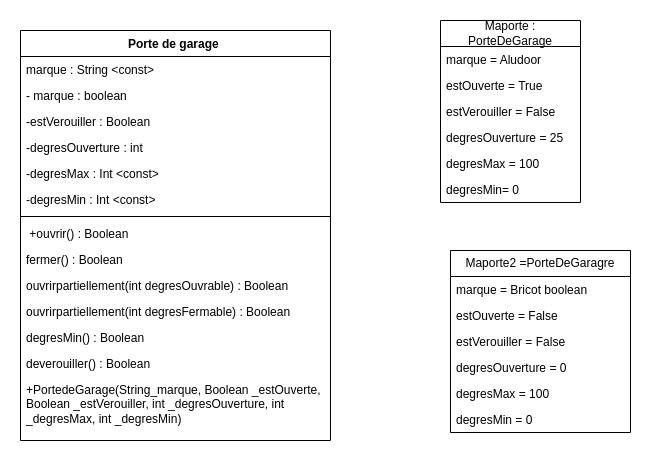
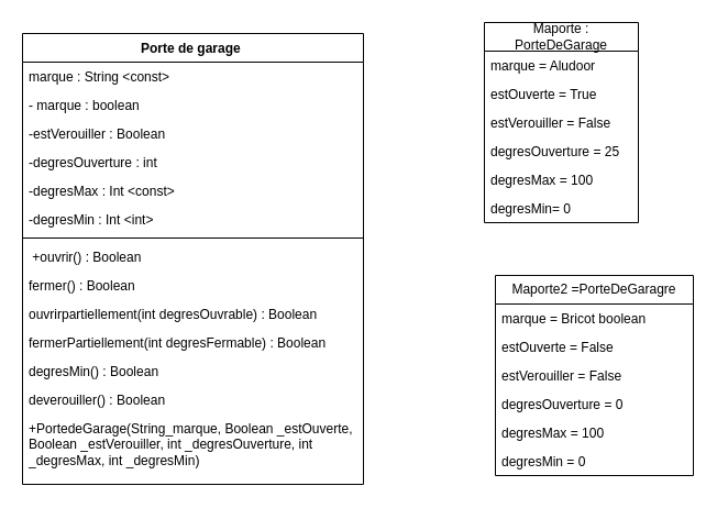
  <mxCell id="0" />
  <mxCell id="1" parent="0" />
  <mxCell id="2" value="Porte de garage&amp;nbsp;" style="swimlane;fontStyle=1;align=center;verticalAlign=top;childLayout=stackLayout;horizontal=1;startSize=26;horizontalStack=0;resizeParent=1;resizeParentMax=0;resizeLast=0;collapsible=1;marginBottom=0;whiteSpace=wrap;html=1;" vertex="1" parent="1"><mxGeometry x="20" y="30" width="310" height="410" as="geometry" /></mxCell>
  <mxCell id="3" value="marque : String &amp;lt;const&amp;gt;" style="text;strokeColor=none;fillColor=none;align=left;verticalAlign=top;spacingLeft=4;spacingRight=4;overflow=hidden;rotatable=0;points=[[0,0.5],[1,0.5]];portConstraint=eastwest;whiteSpace=wrap;html=1;" vertex="1" parent="2"><mxGeometry y="26" width="310" height="26" as="geometry" /></mxCell>
  <mxCell id="4" value="- marque : boolean" style="text;strokeColor=none;fillColor=none;align=left;verticalAlign=top;spacingLeft=4;spacingRight=4;overflow=hidden;rotatable=0;points=[[0,0.5],[1,0.5]];portConstraint=eastwest;whiteSpace=wrap;html=1;" vertex="1" parent="2"><mxGeometry y="52" width="310" height="26" as="geometry" /></mxCell>
  <mxCell id="5" value="-estVerouiller : Boolean&amp;nbsp;" style="text;strokeColor=none;fillColor=none;align=left;verticalAlign=top;spacingLeft=4;spacingRight=4;overflow=hidden;rotatable=0;points=[[0,0.5],[1,0.5]];portConstraint=eastwest;whiteSpace=wrap;html=1;" vertex="1" parent="2"><mxGeometry y="78" width="310" height="26" as="geometry" /></mxCell>
  <mxCell id="6" value="-degresOuverture : int" style="text;strokeColor=none;fillColor=none;align=left;verticalAlign=top;spacingLeft=4;spacingRight=4;overflow=hidden;rotatable=0;points=[[0,0.5],[1,0.5]];portConstraint=eastwest;whiteSpace=wrap;html=1;" vertex="1" parent="2"><mxGeometry y="104" width="310" height="26" as="geometry" /></mxCell>
  <mxCell id="7" value="-degresMax : Int &amp;lt;const&amp;gt;" style="text;strokeColor=none;fillColor=none;align=left;verticalAlign=top;spacingLeft=4;spacingRight=4;overflow=hidden;rotatable=0;points=[[0,0.5],[1,0.5]];portConstraint=eastwest;whiteSpace=wrap;html=1;" vertex="1" parent="2"><mxGeometry y="130" width="310" height="26" as="geometry" /></mxCell>
- <mxCell id="8" value="-degresMin : Int &amp;lt;const&amp;gt;" style="text;strokeColor=none;fillColor=none;align=left;verticalAlign=top;spacingLeft=4;spacingRight=4;overflow=hidden;rotatable=0;points=[[0,0.5],[1,0.5]];portConstraint=eastwest;whiteSpace=wrap;html=1;" vertex="1" parent="2"><mxGeometry y="156" width="310" height="26" as="geometry" /></mxCell>
+ <mxCell id="8" value="-degresMin : Int &amp;lt;int&amp;gt;" style="text;strokeColor=none;fillColor=none;align=left;verticalAlign=top;spacingLeft=4;spacingRight=4;overflow=hidden;rotatable=0;points=[[0,0.5],[1,0.5]];portConstraint=eastwest;whiteSpace=wrap;html=1;" vertex="1" parent="2"><mxGeometry y="156" width="310" height="26" as="geometry" /></mxCell>
  <mxCell id="9" value="" style="line;strokeWidth=1;fillColor=none;align=left;verticalAlign=middle;spacingTop=-1;spacingLeft=3;spacingRight=3;rotatable=0;labelPosition=right;points=[];portConstraint=eastwest;strokeColor=inherit;" vertex="1" parent="2"><mxGeometry y="182" width="310" height="8" as="geometry" /></mxCell>
  <mxCell id="10" value="&amp;nbsp;+ouvrir() : Boolean" style="text;strokeColor=none;fillColor=none;align=left;verticalAlign=top;spacingLeft=4;spacingRight=4;overflow=hidden;rotatable=0;points=[[0,0.5],[1,0.5]];portConstraint=eastwest;whiteSpace=wrap;html=1;" vertex="1" parent="2"><mxGeometry y="190" width="310" height="26" as="geometry" /></mxCell>
  <mxCell id="11" value="fermer() : Boolean" style="text;strokeColor=none;fillColor=none;align=left;verticalAlign=top;spacingLeft=4;spacingRight=4;overflow=hidden;rotatable=0;points=[[0,0.5],[1,0.5]];portConstraint=eastwest;whiteSpace=wrap;html=1;" vertex="1" parent="2"><mxGeometry y="216" width="310" height="26" as="geometry" /></mxCell>
  <mxCell id="12" value="ouvrirpartiellement(int degresOuvrable) : Boolean" style="text;strokeColor=none;fillColor=none;align=left;verticalAlign=top;spacingLeft=4;spacingRight=4;overflow=hidden;rotatable=0;points=[[0,0.5],[1,0.5]];portConstraint=eastwest;whiteSpace=wrap;html=1;" vertex="1" parent="2"><mxGeometry y="242" width="310" height="26" as="geometry" /></mxCell>
- <mxCell id="13" value="ouvrirpartiellement(int degresFermable) : Boolean&amp;nbsp;" style="text;strokeColor=none;fillColor=none;align=left;verticalAlign=top;spacingLeft=4;spacingRight=4;overflow=hidden;rotatable=0;points=[[0,0.5],[1,0.5]];portConstraint=eastwest;whiteSpace=wrap;html=1;" vertex="1" parent="2"><mxGeometry y="268" width="310" height="26" as="geometry" /></mxCell>
+ <mxCell id="13" value="fermerPartiellement(int degresFermable) : Boolean&amp;nbsp;" style="text;strokeColor=none;fillColor=none;align=left;verticalAlign=top;spacingLeft=4;spacingRight=4;overflow=hidden;rotatable=0;points=[[0,0.5],[1,0.5]];portConstraint=eastwest;whiteSpace=wrap;html=1;" vertex="1" parent="2"><mxGeometry y="268" width="310" height="26" as="geometry" /></mxCell>
  <mxCell id="14" value="degresMin() : Boolean" style="text;strokeColor=none;fillColor=none;align=left;verticalAlign=top;spacingLeft=4;spacingRight=4;overflow=hidden;rotatable=0;points=[[0,0.5],[1,0.5]];portConstraint=eastwest;whiteSpace=wrap;html=1;" vertex="1" parent="2"><mxGeometry y="294" width="310" height="26" as="geometry" /></mxCell>
  <mxCell id="15" value="deverouiller() : Boolean&amp;nbsp;" style="text;strokeColor=none;fillColor=none;align=left;verticalAlign=top;spacingLeft=4;spacingRight=4;overflow=hidden;rotatable=0;points=[[0,0.5],[1,0.5]];portConstraint=eastwest;whiteSpace=wrap;html=1;" vertex="1" parent="2"><mxGeometry y="320" width="310" height="26" as="geometry" /></mxCell>
  <mxCell id="16" value="+PortedeGarage(String_marque, Boolean _estOuverte, Boolean _estVerouiller, int _degresOuverture, int _degresMax, int _degresMin)" style="text;strokeColor=none;fillColor=none;align=left;verticalAlign=top;spacingLeft=4;spacingRight=4;overflow=hidden;rotatable=0;points=[[0,0.5],[1,0.5]];portConstraint=eastwest;whiteSpace=wrap;html=1;" vertex="1" parent="2"><mxGeometry y="346" width="310" height="64" as="geometry" /></mxCell>
  <mxCell id="17" value="Maporte : PorteDeGarage" style="swimlane;fontStyle=0;childLayout=stackLayout;horizontal=1;startSize=26;fillColor=none;horizontalStack=0;resizeParent=1;resizeParentMax=0;resizeLast=0;collapsible=1;marginBottom=0;whiteSpace=wrap;html=1;" vertex="1" parent="1"><mxGeometry x="440" y="20" width="140" height="182" as="geometry" /></mxCell>
  <mxCell id="18" value="marque = Aludoor" style="text;strokeColor=none;fillColor=none;align=left;verticalAlign=top;spacingLeft=4;spacingRight=4;overflow=hidden;rotatable=0;points=[[0,0.5],[1,0.5]];portConstraint=eastwest;whiteSpace=wrap;html=1;" vertex="1" parent="17"><mxGeometry y="26" width="140" height="26" as="geometry" /></mxCell>
  <mxCell id="19" value="estOuverte = True" style="text;strokeColor=none;fillColor=none;align=left;verticalAlign=top;spacingLeft=4;spacingRight=4;overflow=hidden;rotatable=0;points=[[0,0.5],[1,0.5]];portConstraint=eastwest;whiteSpace=wrap;html=1;" vertex="1" parent="17"><mxGeometry y="52" width="140" height="26" as="geometry" /></mxCell>
  <mxCell id="20" value="estVerouiller = False" style="text;strokeColor=none;fillColor=none;align=left;verticalAlign=top;spacingLeft=4;spacingRight=4;overflow=hidden;rotatable=0;points=[[0,0.5],[1,0.5]];portConstraint=eastwest;whiteSpace=wrap;html=1;" vertex="1" parent="17"><mxGeometry y="78" width="140" height="26" as="geometry" /></mxCell>
  <mxCell id="21" value="degresOuverture = 25" style="text;strokeColor=none;fillColor=none;align=left;verticalAlign=top;spacingLeft=4;spacingRight=4;overflow=hidden;rotatable=0;points=[[0,0.5],[1,0.5]];portConstraint=eastwest;whiteSpace=wrap;html=1;" vertex="1" parent="17"><mxGeometry y="104" width="140" height="26" as="geometry" /></mxCell>
  <mxCell id="22" value="degresMax = 100" style="text;strokeColor=none;fillColor=none;align=left;verticalAlign=top;spacingLeft=4;spacingRight=4;overflow=hidden;rotatable=0;points=[[0,0.5],[1,0.5]];portConstraint=eastwest;whiteSpace=wrap;html=1;" vertex="1" parent="17"><mxGeometry y="130" width="140" height="26" as="geometry" /></mxCell>
  <mxCell id="23" value="degresMin= 0" style="text;strokeColor=none;fillColor=none;align=left;verticalAlign=top;spacingLeft=4;spacingRight=4;overflow=hidden;rotatable=0;points=[[0,0.5],[1,0.5]];portConstraint=eastwest;whiteSpace=wrap;html=1;" vertex="1" parent="17"><mxGeometry y="156" width="140" height="26" as="geometry" /></mxCell>
  <mxCell id="24" value="Maporte2 =PorteDeGaragre" style="swimlane;fontStyle=0;childLayout=stackLayout;horizontal=1;startSize=26;fillColor=none;horizontalStack=0;resizeParent=1;resizeParentMax=0;resizeLast=0;collapsible=1;marginBottom=0;whiteSpace=wrap;html=1;" vertex="1" parent="1"><mxGeometry x="450" y="250" width="180" height="182" as="geometry" /></mxCell>
  <mxCell id="25" value="marque = Bricot boolean" style="text;strokeColor=none;fillColor=none;align=left;verticalAlign=top;spacingLeft=4;spacingRight=4;overflow=hidden;rotatable=0;points=[[0,0.5],[1,0.5]];portConstraint=eastwest;whiteSpace=wrap;html=1;" vertex="1" parent="24"><mxGeometry y="26" width="180" height="26" as="geometry" /></mxCell>
  <mxCell id="26" value="estOuverte = False" style="text;strokeColor=none;fillColor=none;align=left;verticalAlign=top;spacingLeft=4;spacingRight=4;overflow=hidden;rotatable=0;points=[[0,0.5],[1,0.5]];portConstraint=eastwest;whiteSpace=wrap;html=1;" vertex="1" parent="24"><mxGeometry y="52" width="180" height="26" as="geometry" /></mxCell>
  <mxCell id="27" value="estVerouiller = False" style="text;strokeColor=none;fillColor=none;align=left;verticalAlign=top;spacingLeft=4;spacingRight=4;overflow=hidden;rotatable=0;points=[[0,0.5],[1,0.5]];portConstraint=eastwest;whiteSpace=wrap;html=1;" vertex="1" parent="24"><mxGeometry y="78" width="180" height="26" as="geometry" /></mxCell>
  <mxCell id="28" value="degresOuverture = 0" style="text;strokeColor=none;fillColor=none;align=left;verticalAlign=top;spacingLeft=4;spacingRight=4;overflow=hidden;rotatable=0;points=[[0,0.5],[1,0.5]];portConstraint=eastwest;whiteSpace=wrap;html=1;" vertex="1" parent="24"><mxGeometry y="104" width="180" height="26" as="geometry" /></mxCell>
  <mxCell id="29" value="degresMax = 100" style="text;strokeColor=none;fillColor=none;align=left;verticalAlign=top;spacingLeft=4;spacingRight=4;overflow=hidden;rotatable=0;points=[[0,0.5],[1,0.5]];portConstraint=eastwest;whiteSpace=wrap;html=1;" vertex="1" parent="24"><mxGeometry y="130" width="180" height="26" as="geometry" /></mxCell>
  <mxCell id="30" value="degresMin = 0" style="text;strokeColor=none;fillColor=none;align=left;verticalAlign=top;spacingLeft=4;spacingRight=4;overflow=hidden;rotatable=0;points=[[0,0.5],[1,0.5]];portConstraint=eastwest;whiteSpace=wrap;html=1;" vertex="1" parent="24"><mxGeometry y="156" width="180" height="26" as="geometry" /></mxCell>
